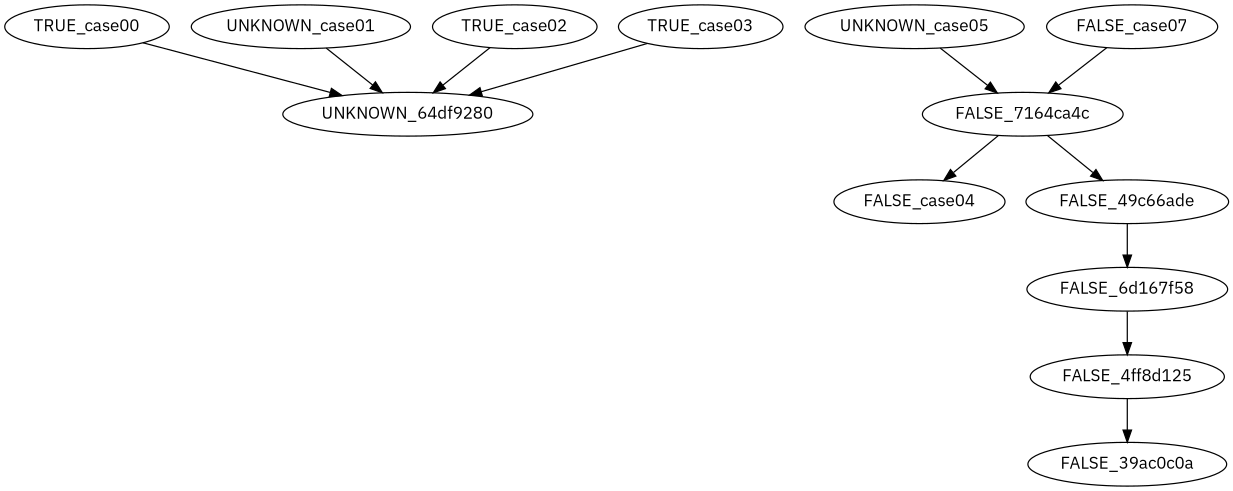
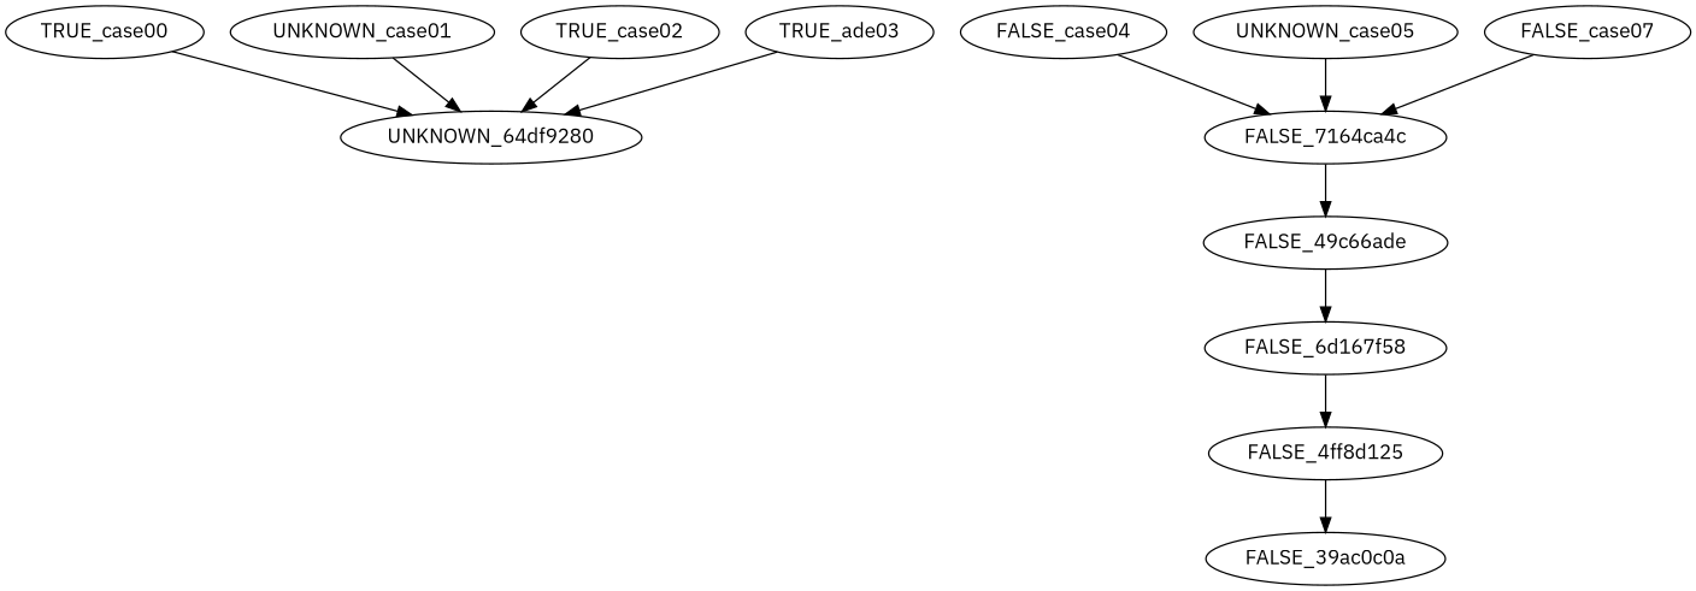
  digraph {
    fontname="IBM Plex Sans"
    node [fontname="IBM Plex Sans"]
    edge [fontname="IBM Plex Sans"]
    n1 [label=UNKNOWN_64df9280]
    TRUE_case00
    UNKNOWN_case01
    TRUE_case02
-   TRUE_case03
+   TRUE_case03 [label=TRUE_ade03]
    FALSE_case04
    FALSE_7164ca4c
    FALSE_49c66ade
    FALSE_6d167f58
    UNKNOWN_case05
    FALSE_case07
    FALSE_4ff8d125
    FALSE_39ac0c0a
    TRUE_case00 -> n1
    UNKNOWN_case01 -> n1
    TRUE_case02 -> n1
    TRUE_case03 -> n1
-   FALSE_7164ca4c -> FALSE_case04
+   FALSE_case04 -> FALSE_7164ca4c
    FALSE_7164ca4c -> FALSE_49c66ade
    FALSE_49c66ade -> FALSE_6d167f58
    FALSE_6d167f58 -> FALSE_4ff8d125
    UNKNOWN_case05 -> FALSE_7164ca4c
    FALSE_case07 -> FALSE_7164ca4c
    FALSE_4ff8d125 -> FALSE_39ac0c0a
  }
